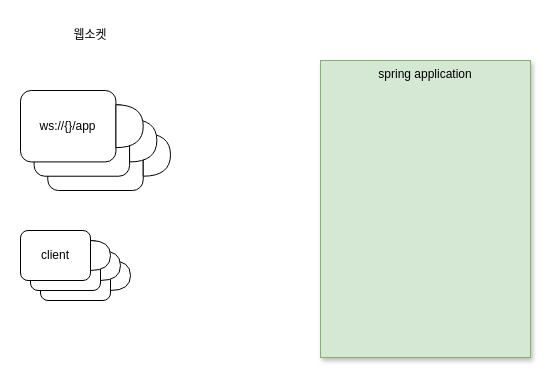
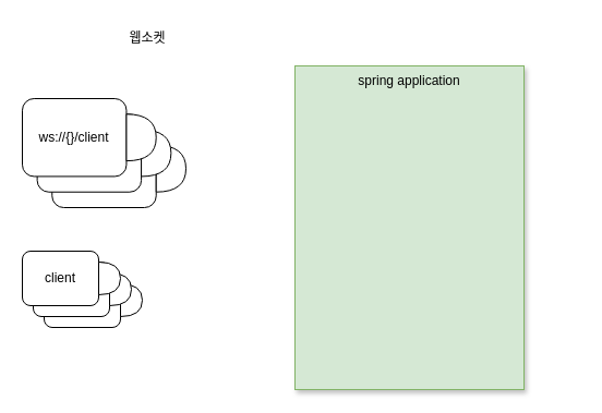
  <mxCell id="0" />
  <mxCell id="1" parent="0" />
- <mxCell id="2" value="웹소켓" style="text;html=1;strokeColor=none;fillColor=none;align=center;verticalAlign=middle;whiteSpace=wrap;rounded=0;" vertex="1" parent="1"><mxGeometry x="60" y="20" width="60" height="30" as="geometry" /></mxCell>
- <mxCell id="3" value="spring application" style="fillColor=#d5e8d4;strokeColor=#82b366;dashed=0;verticalAlign=top;fontStyle=0;shadow=1;" vertex="1" parent="1"><mxGeometry x="320" y="60" width="210" height="297" as="geometry" /></mxCell>
+ <mxCell id="2" value="웹소켓" style="text;html=1;strokeColor=none;fillColor=none;align=center;verticalAlign=middle;whiteSpace=wrap;rounded=0;" vertex="1" parent="1"><mxGeometry x="105" y="20" width="60" height="30" as="geometry" /></mxCell>
+ <mxCell id="3" value="spring application" style="fillColor=#d5e8d4;strokeColor=#82b366;dashed=0;verticalAlign=top;fontStyle=0;shadow=1;" vertex="1" parent="1"><mxGeometry x="270" y="60" width="210" height="297" as="geometry" /></mxCell>
  <mxCell id="4" value="client" style="rounded=1;whiteSpace=wrap;html=1;" vertex="1" parent="1"><mxGeometry x="40" y="250" width="70" height="50" as="geometry" /></mxCell>
  <mxCell id="5" value="" style="shape=or;whiteSpace=wrap;html=1;" vertex="1" parent="1"><mxGeometry x="110" y="260" width="20" height="30" as="geometry" /></mxCell>
  <mxCell id="6" value="client" style="rounded=1;whiteSpace=wrap;html=1;" vertex="1" parent="1"><mxGeometry x="30" y="240" width="70" height="50" as="geometry" /></mxCell>
  <mxCell id="7" value="client" style="rounded=1;whiteSpace=wrap;html=1;" vertex="1" parent="1"><mxGeometry x="20" y="230" width="70" height="50" as="geometry" /></mxCell>
  <mxCell id="8" value="" style="shape=or;whiteSpace=wrap;html=1;" vertex="1" parent="1"><mxGeometry x="100" y="250" width="20" height="30" as="geometry" /></mxCell>
  <mxCell id="9" value="" style="shape=or;whiteSpace=wrap;html=1;" vertex="1" parent="1"><mxGeometry x="90" y="240" width="20" height="30" as="geometry" /></mxCell>
  <mxCell id="10" value="" style="group" vertex="1" connectable="0" parent="1"><mxGeometry x="20" y="90" width="150" height="100" as="geometry" /></mxCell>
  <mxCell id="11" value="client" style="rounded=1;whiteSpace=wrap;html=1;" vertex="1" parent="10"><mxGeometry x="27.273" y="28.571" width="95.455" height="71.429" as="geometry" /></mxCell>
  <mxCell id="12" value="" style="shape=or;whiteSpace=wrap;html=1;" vertex="1" parent="10"><mxGeometry x="122.727" y="42.857" width="27.273" height="42.857" as="geometry" /></mxCell>
  <mxCell id="13" value="client" style="rounded=1;whiteSpace=wrap;html=1;" vertex="1" parent="10"><mxGeometry x="13.636" y="14.286" width="95.455" height="71.429" as="geometry" /></mxCell>
- <mxCell id="14" value="ws://{}/app" style="rounded=1;whiteSpace=wrap;html=1;" vertex="1" parent="10"><mxGeometry width="95.455" height="71.429" as="geometry" /></mxCell>
+ <mxCell id="14" value="ws://{}/client" style="rounded=1;whiteSpace=wrap;html=1;" vertex="1" parent="10"><mxGeometry width="95.455" height="71.429" as="geometry" /></mxCell>
  <mxCell id="15" value="" style="shape=or;whiteSpace=wrap;html=1;" vertex="1" parent="10"><mxGeometry x="109.091" y="28.571" width="27.273" height="42.857" as="geometry" /></mxCell>
  <mxCell id="16" value="" style="shape=or;whiteSpace=wrap;html=1;" vertex="1" parent="10"><mxGeometry x="95.455" y="14.286" width="27.273" height="42.857" as="geometry" /></mxCell>
